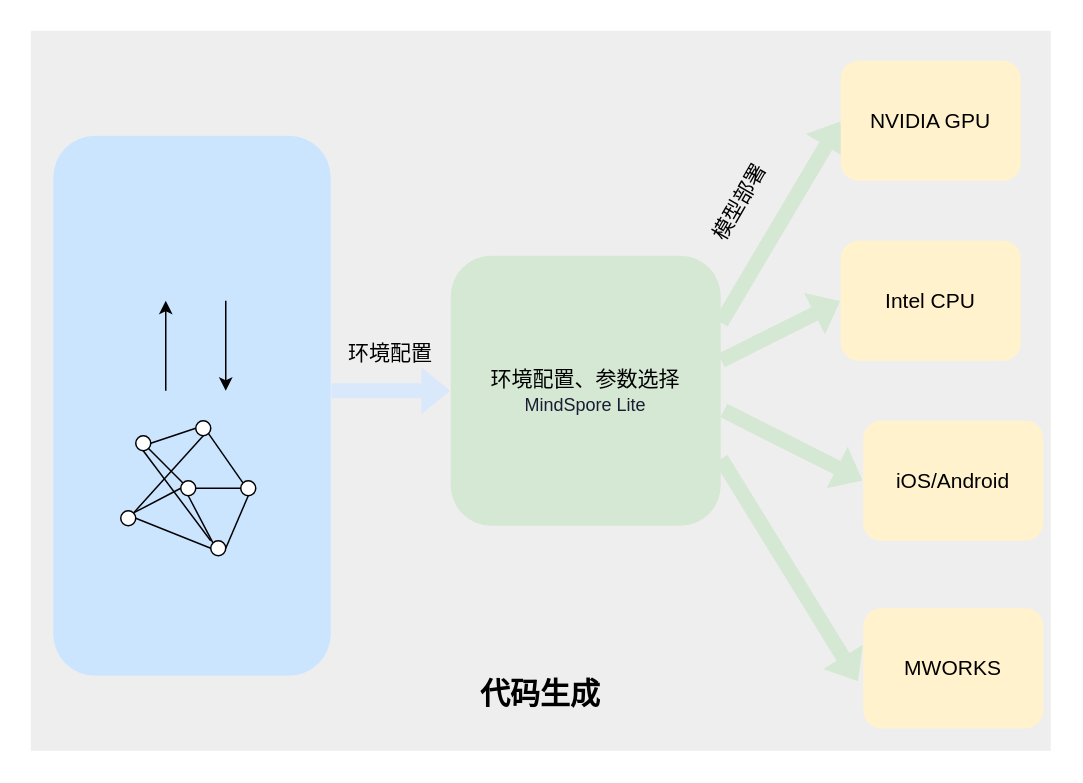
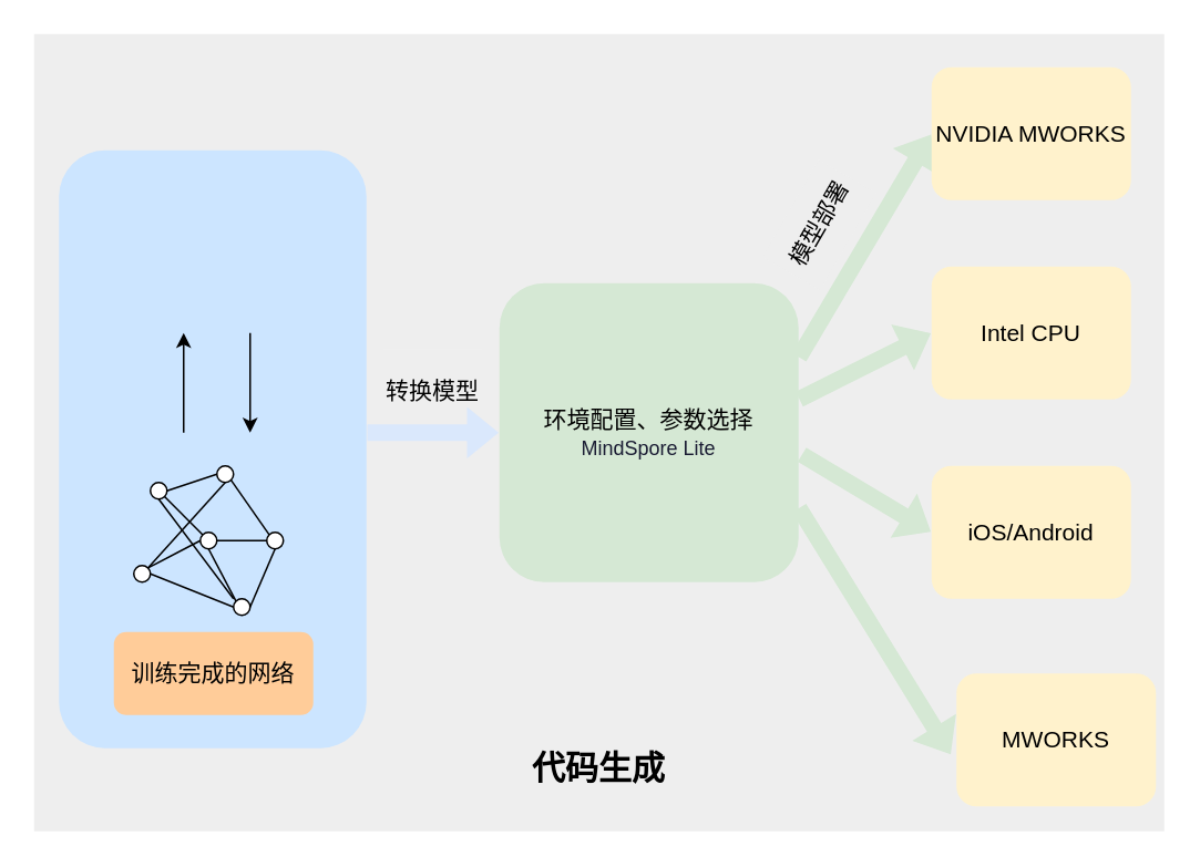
  <mxCell id="0" />
  <mxCell id="1" parent="0" />
  <mxCell id="2" value="&lt;br&gt;&lt;br&gt;&lt;br&gt;&lt;br&gt;&lt;br&gt;&lt;br&gt;&lt;br&gt;&lt;br&gt;&lt;br&gt;&lt;br&gt;&lt;br&gt;&lt;br&gt;&lt;br&gt;&lt;br&gt;&lt;br&gt;&lt;br&gt;&lt;br&gt;&lt;br&gt;&lt;br&gt;&lt;br&gt;&lt;br&gt;&lt;br&gt;&lt;br&gt;&lt;br&gt;&lt;font style=&quot;font-size: 20px&quot;&gt;&lt;b&gt;代码生成&lt;/b&gt;&lt;/font&gt;" style="rounded=0;whiteSpace=wrap;html=1;fontSize=14;fillColor=#eeeeee;strokeColor=none;" parent="1" vertex="1"><mxGeometry x="20" y="20" width="680" height="480" as="geometry" /></mxCell>
  <mxCell id="3" value="" style="shape=flexArrow;endArrow=classic;html=1;fontSize=14;entryX=0;entryY=0.5;entryDx=0;entryDy=0;fillColor=#d5e8d4;strokeColor=none;" parent="1" target="28" edge="1"><mxGeometry width="50" height="50" relative="1" as="geometry"><mxPoint x="480" y="240" as="sourcePoint" /><mxPoint x="530" y="200" as="targetPoint" /></mxGeometry></mxCell>
  <mxCell id="4" value="" style="shape=flexArrow;endArrow=classic;html=1;fontSize=14;entryX=0;entryY=0.5;entryDx=0;entryDy=0;exitX=1.009;exitY=0.572;exitDx=0;exitDy=0;exitPerimeter=0;fillColor=#d5e8d4;strokeColor=none;" parent="1" source="32" target="29" edge="1"><mxGeometry width="50" height="50" relative="1" as="geometry"><mxPoint x="480" y="250" as="sourcePoint" /><mxPoint x="530" y="200" as="targetPoint" /></mxGeometry></mxCell>
  <mxCell id="5" value="" style="shape=flexArrow;endArrow=classic;html=1;fontSize=14;entryX=-0.027;entryY=0.613;entryDx=0;entryDy=0;entryPerimeter=0;exitX=1;exitY=0.75;exitDx=0;exitDy=0;fillColor=#d5e8d4;strokeColor=none;" parent="1" source="32" target="30" edge="1"><mxGeometry width="50" height="50" relative="1" as="geometry"><mxPoint x="480" y="250" as="sourcePoint" /><mxPoint x="530" y="200" as="targetPoint" /></mxGeometry></mxCell>
  <mxCell id="6" value="" style="shape=flexArrow;endArrow=classic;html=1;fontSize=14;entryX=0;entryY=0.5;entryDx=0;entryDy=0;exitX=1;exitY=0.25;exitDx=0;exitDy=0;fillColor=#d5e8d4;strokeColor=none;" parent="1" source="32" target="27" edge="1"><mxGeometry width="50" height="50" relative="1" as="geometry"><mxPoint x="480" y="260" as="sourcePoint" /><mxPoint x="530" y="210" as="targetPoint" /></mxGeometry></mxCell>
  <mxCell id="7" value="" style="rounded=1;whiteSpace=wrap;html=1;fillColor=#cce5ff;strokeColor=none;" parent="1" vertex="1"><mxGeometry x="35" y="90" width="185" height="360" as="geometry" /></mxCell>
  <mxCell id="8" value="" style="ellipse;whiteSpace=wrap;html=1;aspect=fixed;" parent="1" vertex="1"><mxGeometry x="90" y="290" width="10" height="10" as="geometry" /></mxCell>
  <mxCell id="9" value="" style="ellipse;whiteSpace=wrap;html=1;aspect=fixed;" parent="1" vertex="1"><mxGeometry x="130" y="280" width="10" height="10" as="geometry" /></mxCell>
  <mxCell id="10" value="" style="ellipse;whiteSpace=wrap;html=1;aspect=fixed;" parent="1" vertex="1"><mxGeometry x="80" y="340" width="10" height="10" as="geometry" /></mxCell>
  <mxCell id="11" value="" style="ellipse;whiteSpace=wrap;html=1;aspect=fixed;" parent="1" vertex="1"><mxGeometry x="120" y="320" width="10" height="10" as="geometry" /></mxCell>
  <mxCell id="12" value="" style="ellipse;whiteSpace=wrap;html=1;aspect=fixed;" parent="1" vertex="1"><mxGeometry x="160" y="320" width="10" height="10" as="geometry" /></mxCell>
  <mxCell id="13" value="" style="ellipse;whiteSpace=wrap;html=1;aspect=fixed;" parent="1" vertex="1"><mxGeometry x="140" y="360" width="10" height="10" as="geometry" /></mxCell>
  <mxCell id="14" value="" style="endArrow=none;html=1;entryX=0;entryY=0.5;entryDx=0;entryDy=0;exitX=1;exitY=0.5;exitDx=0;exitDy=0;" parent="1" source="8" target="9" edge="1"><mxGeometry width="50" height="50" relative="1" as="geometry"><mxPoint x="100" y="290" as="sourcePoint" /><mxPoint x="150" y="240" as="targetPoint" /></mxGeometry></mxCell>
  <mxCell id="15" value="" style="endArrow=none;html=1;entryX=0.5;entryY=1;entryDx=0;entryDy=0;entryPerimeter=0;" parent="1" target="8" edge="1"><mxGeometry width="50" height="50" relative="1" as="geometry"><mxPoint x="140" y="360" as="sourcePoint" /><mxPoint x="90" y="300" as="targetPoint" /></mxGeometry></mxCell>
  <mxCell id="16" value="" style="endArrow=none;html=1;exitX=1;exitY=1;exitDx=0;exitDy=0;entryX=0;entryY=0;entryDx=0;entryDy=0;" parent="1" source="8" target="11" edge="1"><mxGeometry width="50" height="50" relative="1" as="geometry"><mxPoint x="100" y="350" as="sourcePoint" /><mxPoint x="150" y="300" as="targetPoint" /></mxGeometry></mxCell>
  <mxCell id="17" value="" style="endArrow=none;html=1;exitX=1;exitY=0;exitDx=0;exitDy=0;entryX=0.5;entryY=1;entryDx=0;entryDy=0;" parent="1" source="10" target="9" edge="1"><mxGeometry width="50" height="50" relative="1" as="geometry"><mxPoint x="80" y="340" as="sourcePoint" /><mxPoint x="130" y="290" as="targetPoint" /></mxGeometry></mxCell>
  <mxCell id="18" value="" style="endArrow=none;html=1;exitX=1;exitY=1;exitDx=0;exitDy=0;entryX=0;entryY=0;entryDx=0;entryDy=0;" parent="1" source="9" target="12" edge="1"><mxGeometry width="50" height="50" relative="1" as="geometry"><mxPoint x="140" y="340" as="sourcePoint" /><mxPoint x="190" y="290" as="targetPoint" /></mxGeometry></mxCell>
  <mxCell id="19" value="" style="endArrow=none;html=1;entryX=0;entryY=0.5;entryDx=0;entryDy=0;exitX=1;exitY=0;exitDx=0;exitDy=0;" parent="1" source="10" target="11" edge="1"><mxGeometry width="50" height="50" relative="1" as="geometry"><mxPoint x="100" y="330" as="sourcePoint" /><mxPoint x="150" y="280" as="targetPoint" /></mxGeometry></mxCell>
  <mxCell id="20" value="" style="endArrow=none;html=1;entryX=0;entryY=0.5;entryDx=0;entryDy=0;exitX=1;exitY=0.5;exitDx=0;exitDy=0;" parent="1" source="10" target="13" edge="1"><mxGeometry width="50" height="50" relative="1" as="geometry"><mxPoint x="100" y="340" as="sourcePoint" /><mxPoint x="150" y="340" as="targetPoint" /></mxGeometry></mxCell>
  <mxCell id="21" value="" style="endArrow=none;html=1;exitX=1;exitY=0.5;exitDx=0;exitDy=0;entryX=0;entryY=0.5;entryDx=0;entryDy=0;" parent="1" source="11" target="12" edge="1"><mxGeometry width="50" height="50" relative="1" as="geometry"><mxPoint x="120" y="380" as="sourcePoint" /><mxPoint x="170" y="330" as="targetPoint" /></mxGeometry></mxCell>
  <mxCell id="22" value="" style="endArrow=none;html=1;entryX=0.5;entryY=1;entryDx=0;entryDy=0;exitX=1;exitY=0.5;exitDx=0;exitDy=0;" parent="1" source="13" target="12" edge="1"><mxGeometry width="50" height="50" relative="1" as="geometry"><mxPoint x="160" y="390" as="sourcePoint" /><mxPoint x="210" y="340" as="targetPoint" /></mxGeometry></mxCell>
  <mxCell id="23" value="" style="endArrow=none;html=1;entryX=0.5;entryY=1;entryDx=0;entryDy=0;exitX=0;exitY=0;exitDx=0;exitDy=0;" parent="1" source="13" target="11" edge="1"><mxGeometry width="50" height="50" relative="1" as="geometry"><mxPoint x="130" y="380" as="sourcePoint" /><mxPoint x="180" y="330" as="targetPoint" /></mxGeometry></mxCell>
+ <mxCell id="24" value="训练完成的网络" style="rounded=1;whiteSpace=wrap;html=1;fontSize=14;strokeColor=none;fillColor=#ffcc99;" parent="1" vertex="1"><mxGeometry x="68" y="380" width="120" height="50" as="geometry" /></mxCell>
  <mxCell id="25" value="" style="endArrow=classic;html=1;fontSize=14;" parent="1" edge="1"><mxGeometry width="50" height="50" relative="1" as="geometry"><mxPoint x="110" y="260" as="sourcePoint" /><mxPoint x="110" y="200" as="targetPoint" /></mxGeometry></mxCell>
  <mxCell id="26" value="" style="endArrow=classic;html=1;fontSize=14;" parent="1" edge="1"><mxGeometry width="50" height="50" relative="1" as="geometry"><mxPoint x="150" y="200" as="sourcePoint" /><mxPoint x="150" y="260" as="targetPoint" /></mxGeometry></mxCell>
- <mxCell id="27" value="NVIDIA GPU" style="rounded=1;whiteSpace=wrap;html=1;fontSize=14;fillColor=#fff2cc;strokeColor=none;" parent="1" vertex="1"><mxGeometry x="560" y="40" width="120" height="80" as="geometry" /></mxCell>
+ <mxCell id="27" value="NVIDIA MWORKS" style="rounded=1;whiteSpace=wrap;html=1;fontSize=14;fillColor=#fff2cc;strokeColor=none;" parent="1" vertex="1"><mxGeometry x="560" y="40" width="120" height="80" as="geometry" /></mxCell>
  <mxCell id="28" value="Intel CPU" style="rounded=1;whiteSpace=wrap;html=1;fontSize=14;fillColor=#fff2cc;strokeColor=none;" parent="1" vertex="1"><mxGeometry x="560" y="160" width="120" height="80" as="geometry" /></mxCell>
- <mxCell id="29" value="&lt;span style=&quot;text-align: left; white-space: normal;&quot;&gt;iOS/Android&lt;/span&gt;" style="rounded=1;whiteSpace=wrap;html=1;fontSize=14;fillColor=#fff2cc;strokeColor=none;labelBackgroundColor=none;" parent="1" vertex="1"><mxGeometry x="575" y="280" width="120" height="80" as="geometry" /></mxCell>
+ <mxCell id="29" value="&lt;span style=&quot;text-align: left; white-space: normal;&quot;&gt;iOS/Android&lt;/span&gt;" style="rounded=1;whiteSpace=wrap;html=1;fontSize=14;fillColor=#fff2cc;strokeColor=none;labelBackgroundColor=none;" parent="1" vertex="1"><mxGeometry x="560" y="280" width="120" height="80" as="geometry" /></mxCell>
  <mxCell id="30" value="MWORKS" style="rounded=1;whiteSpace=wrap;html=1;fontSize=14;fillColor=#fff2cc;strokeColor=none;" parent="1" vertex="1"><mxGeometry x="575" y="405" width="120" height="80" as="geometry" /></mxCell>
- <mxCell id="31" value="环境配置" style="rounded=0;whiteSpace=wrap;html=1;fontSize=14;strokeColor=none;fillColor=#eeeeee;" parent="1" vertex="1"><mxGeometry x="230" y="210" width="60" height="50" as="geometry" /></mxCell>
+ <mxCell id="31" value="转换模型" style="rounded=0;whiteSpace=wrap;html=1;fontSize=14;strokeColor=none;fillColor=#eeeeee;" parent="1" vertex="1"><mxGeometry x="230" y="210" width="60" height="50" as="geometry" /></mxCell>
  <mxCell id="32" value="环境配置、参数选择&lt;br&gt;&lt;span style=&quot;color: rgb(26 , 28 , 51) ; font-family: &amp;#34;helvetica&amp;#34; , &amp;#34;arial&amp;#34; , &amp;#34;pingfang sc&amp;#34; , &amp;#34;microsoft yahei&amp;#34; , sans-serif&quot;&gt;&lt;font style=&quot;font-size: 12px&quot;&gt;MindSpore Lite&lt;/font&gt;&lt;/span&gt;" style="rounded=1;whiteSpace=wrap;html=1;fontSize=14;fillColor=#d5e8d4;strokeColor=none;labelBackgroundColor=none;" parent="1" vertex="1"><mxGeometry x="300" y="170" width="180" height="180" as="geometry" /></mxCell>
  <mxCell id="33" value="" style="shape=flexArrow;endArrow=classic;html=1;fontSize=14;fillColor=#dae8fc;strokeColor=none;" parent="1" edge="1"><mxGeometry width="50" height="50" relative="1" as="geometry"><mxPoint x="220" y="260" as="sourcePoint" /><mxPoint x="300" y="260" as="targetPoint" /></mxGeometry></mxCell>
  <mxCell id="34" value="模型部署" style="rounded=0;whiteSpace=wrap;html=1;fontSize=14;rotation=-60;strokeColor=none;fillColor=#eeeeee;" parent="1" vertex="1"><mxGeometry x="458.66" y="115" width="67.5" height="40" as="geometry" /></mxCell>
